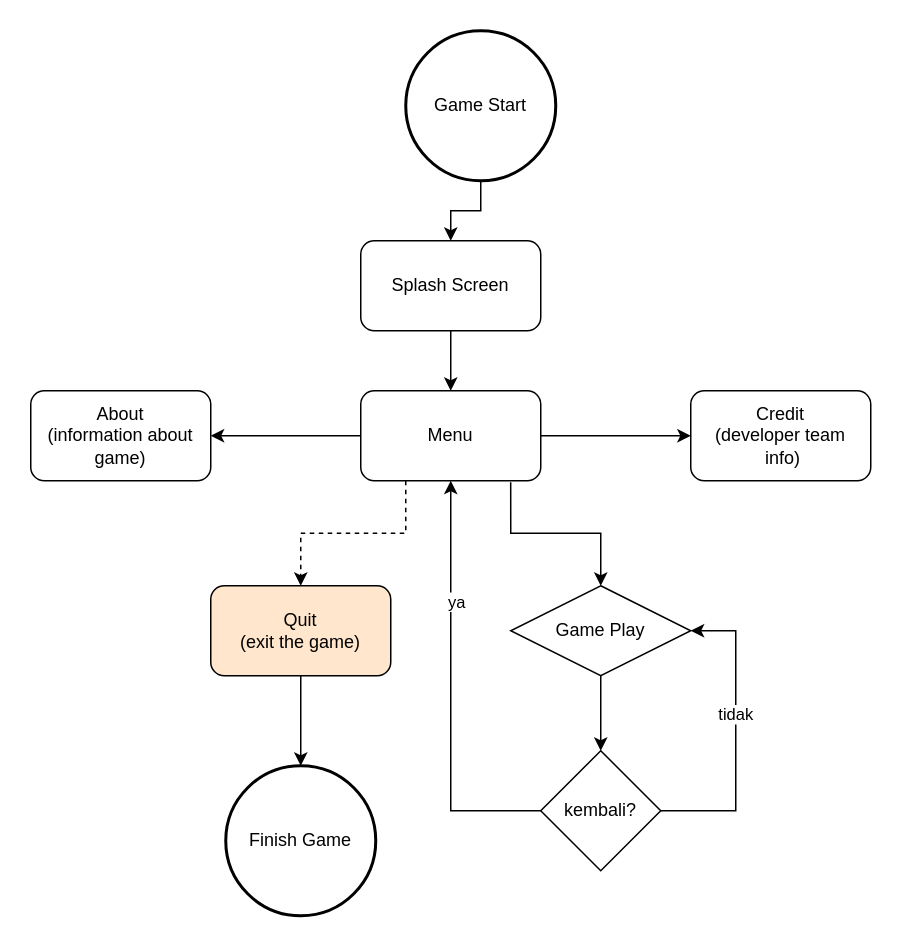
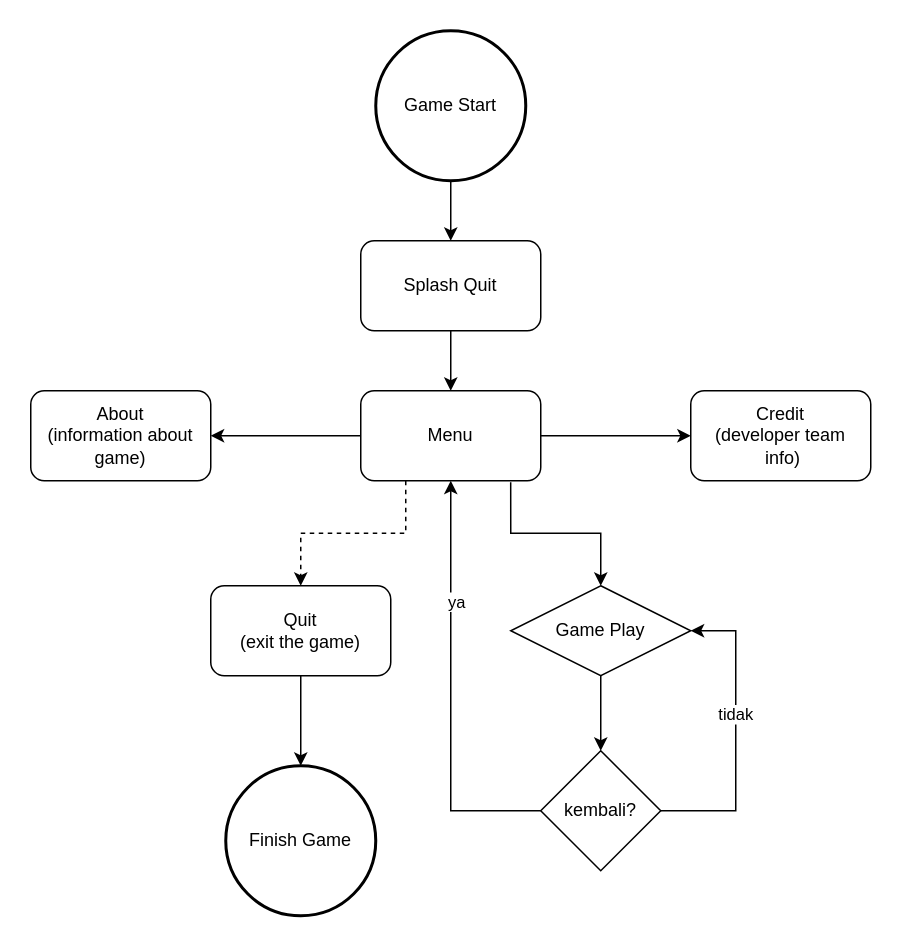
  <mxCell id="0" />
  <mxCell id="1" parent="0" />
  <mxCell id="2" style="edgeStyle=orthogonalEdgeStyle;rounded=0;orthogonalLoop=1;jettySize=auto;html=1;exitX=0.5;exitY=1;exitDx=0;exitDy=0;exitPerimeter=0;entryX=0.5;entryY=0;entryDx=0;entryDy=0;" edge="1" parent="1" source="3" target="5"><mxGeometry relative="1" as="geometry" /></mxCell>
- <mxCell id="3" value="Game Start" style="strokeWidth=2;html=1;shape=mxgraph.flowchart.start_2;whiteSpace=wrap;" vertex="1" parent="1"><mxGeometry x="270" y="20" width="100" height="100" as="geometry" /></mxCell>
+ <mxCell id="3" value="Game Start" style="strokeWidth=2;html=1;shape=mxgraph.flowchart.start_2;whiteSpace=wrap;" vertex="1" parent="1"><mxGeometry x="250" y="20" width="100" height="100" as="geometry" /></mxCell>
  <mxCell id="4" style="edgeStyle=orthogonalEdgeStyle;rounded=0;orthogonalLoop=1;jettySize=auto;html=1;exitX=0.5;exitY=1;exitDx=0;exitDy=0;entryX=0.5;entryY=0;entryDx=0;entryDy=0;" edge="1" parent="1" source="5" target="10"><mxGeometry relative="1" as="geometry" /></mxCell>
- <mxCell id="5" value="&lt;div&gt;Splash Screen&lt;/div&gt;" style="rounded=1;whiteSpace=wrap;html=1;" vertex="1" parent="1"><mxGeometry x="240" y="160" width="120" height="60" as="geometry" /></mxCell>
+ <mxCell id="5" value="&lt;div&gt;Splash Quit&lt;/div&gt;" style="rounded=1;whiteSpace=wrap;html=1;" vertex="1" parent="1"><mxGeometry x="240" y="160" width="120" height="60" as="geometry" /></mxCell>
  <mxCell id="6" style="edgeStyle=orthogonalEdgeStyle;rounded=0;orthogonalLoop=1;jettySize=auto;html=1;exitX=1;exitY=0.5;exitDx=0;exitDy=0;entryX=0;entryY=0.5;entryDx=0;entryDy=0;" edge="1" parent="1" source="10" target="11"><mxGeometry relative="1" as="geometry" /></mxCell>
  <mxCell id="7" style="edgeStyle=orthogonalEdgeStyle;rounded=0;orthogonalLoop=1;jettySize=auto;html=1;exitX=0;exitY=0.5;exitDx=0;exitDy=0;entryX=1;entryY=0.5;entryDx=0;entryDy=0;" edge="1" parent="1" source="10" target="12"><mxGeometry relative="1" as="geometry" /></mxCell>
  <mxCell id="8" style="edgeStyle=orthogonalEdgeStyle;rounded=0;orthogonalLoop=1;jettySize=auto;html=1;entryX=0.5;entryY=0;entryDx=0;entryDy=0;exitX=0.833;exitY=1.017;exitDx=0;exitDy=0;exitPerimeter=0;" edge="1" parent="1" source="10" target="14"><mxGeometry relative="1" as="geometry" /></mxCell>
  <mxCell id="9" style="edgeStyle=orthogonalEdgeStyle;rounded=0;orthogonalLoop=1;jettySize=auto;html=1;exitX=0.25;exitY=1;exitDx=0;exitDy=0;entryX=0.5;entryY=0;entryDx=0;entryDy=0;dashed=1;" edge="1" parent="1" source="10" target="21"><mxGeometry relative="1" as="geometry" /></mxCell>
  <mxCell id="10" value="Menu" style="rounded=1;whiteSpace=wrap;html=1;" vertex="1" parent="1"><mxGeometry x="240" y="260" width="120" height="60" as="geometry" /></mxCell>
  <mxCell id="11" value="Credit&lt;div&gt;(developer team&lt;/div&gt;&lt;div&gt;&amp;nbsp;info)&lt;/div&gt;" style="rounded=1;whiteSpace=wrap;html=1;" vertex="1" parent="1"><mxGeometry x="460" y="260" width="120" height="60" as="geometry" /></mxCell>
  <mxCell id="12" value="About&lt;div&gt;(information about game)&lt;/div&gt;" style="rounded=1;whiteSpace=wrap;html=1;" vertex="1" parent="1"><mxGeometry x="20" y="260" width="120" height="60" as="geometry" /></mxCell>
  <mxCell id="13" style="edgeStyle=orthogonalEdgeStyle;rounded=0;orthogonalLoop=1;jettySize=auto;html=1;exitX=0.5;exitY=1;exitDx=0;exitDy=0;entryX=0.5;entryY=0;entryDx=0;entryDy=0;" edge="1" parent="1" source="14" target="17"><mxGeometry relative="1" as="geometry" /></mxCell>
  <mxCell id="14" value="Game Play" style="rhombus;whiteSpace=wrap;html=1;" vertex="1" parent="1"><mxGeometry x="340" y="390" width="120" height="60" as="geometry" /></mxCell>
  <mxCell id="15" style="edgeStyle=orthogonalEdgeStyle;rounded=0;orthogonalLoop=1;jettySize=auto;html=1;exitX=1;exitY=0.5;exitDx=0;exitDy=0;entryX=1;entryY=0.5;entryDx=0;entryDy=0;" edge="1" parent="1" source="17" target="14"><mxGeometry relative="1" as="geometry"><Array as="points"><mxPoint x="490" y="540" /><mxPoint x="490" y="420" /></Array></mxGeometry></mxCell>
  <mxCell id="16" value="tidak" style="edgeLabel;html=1;align=center;verticalAlign=middle;resizable=0;points=[];" vertex="1" connectable="0" parent="15"><mxGeometry x="0.15" y="1" relative="1" as="geometry"><mxPoint as="offset" /></mxGeometry></mxCell>
  <mxCell id="17" value="kembali?" style="rhombus;whiteSpace=wrap;html=1;" vertex="1" parent="1"><mxGeometry x="360" y="500" width="80" height="80" as="geometry" /></mxCell>
  <mxCell id="18" style="edgeStyle=orthogonalEdgeStyle;rounded=0;orthogonalLoop=1;jettySize=auto;html=1;exitX=0;exitY=0.5;exitDx=0;exitDy=0;" edge="1" parent="1" source="17"><mxGeometry relative="1" as="geometry"><mxPoint x="300" y="320" as="targetPoint" /><Array as="points"><mxPoint x="300" y="540" /><mxPoint x="300" y="323" /></Array></mxGeometry></mxCell>
  <mxCell id="19" value="ya" style="edgeLabel;html=1;align=center;verticalAlign=middle;resizable=0;points=[];" vertex="1" connectable="0" parent="18"><mxGeometry x="0.425" y="-3" relative="1" as="geometry"><mxPoint as="offset" /></mxGeometry></mxCell>
  <mxCell id="20" style="edgeStyle=orthogonalEdgeStyle;rounded=0;orthogonalLoop=1;jettySize=auto;html=1;exitX=0.5;exitY=1;exitDx=0;exitDy=0;" edge="1" parent="1" source="21"><mxGeometry relative="1" as="geometry"><mxPoint x="200" y="510" as="targetPoint" /></mxGeometry></mxCell>
- <mxCell id="21" value="Quit&lt;div&gt;(exit the game&lt;span style=&quot;background-color: initial;&quot;&gt;)&lt;/span&gt;&lt;/div&gt;" style="rounded=1;whiteSpace=wrap;html=1;fillColor=#ffe6cc;" vertex="1" parent="1"><mxGeometry x="140" y="390" width="120" height="60" as="geometry" /></mxCell>
+ <mxCell id="21" value="Quit&lt;div&gt;(exit the game&lt;span style=&quot;background-color: initial;&quot;&gt;)&lt;/span&gt;&lt;/div&gt;" style="rounded=1;whiteSpace=wrap;html=1;" vertex="1" parent="1"><mxGeometry x="140" y="390" width="120" height="60" as="geometry" /></mxCell>
  <mxCell id="22" value="Finish Game" style="strokeWidth=2;html=1;shape=mxgraph.flowchart.start_2;whiteSpace=wrap;" vertex="1" parent="1"><mxGeometry x="150" y="510" width="100" height="100" as="geometry" /></mxCell>
